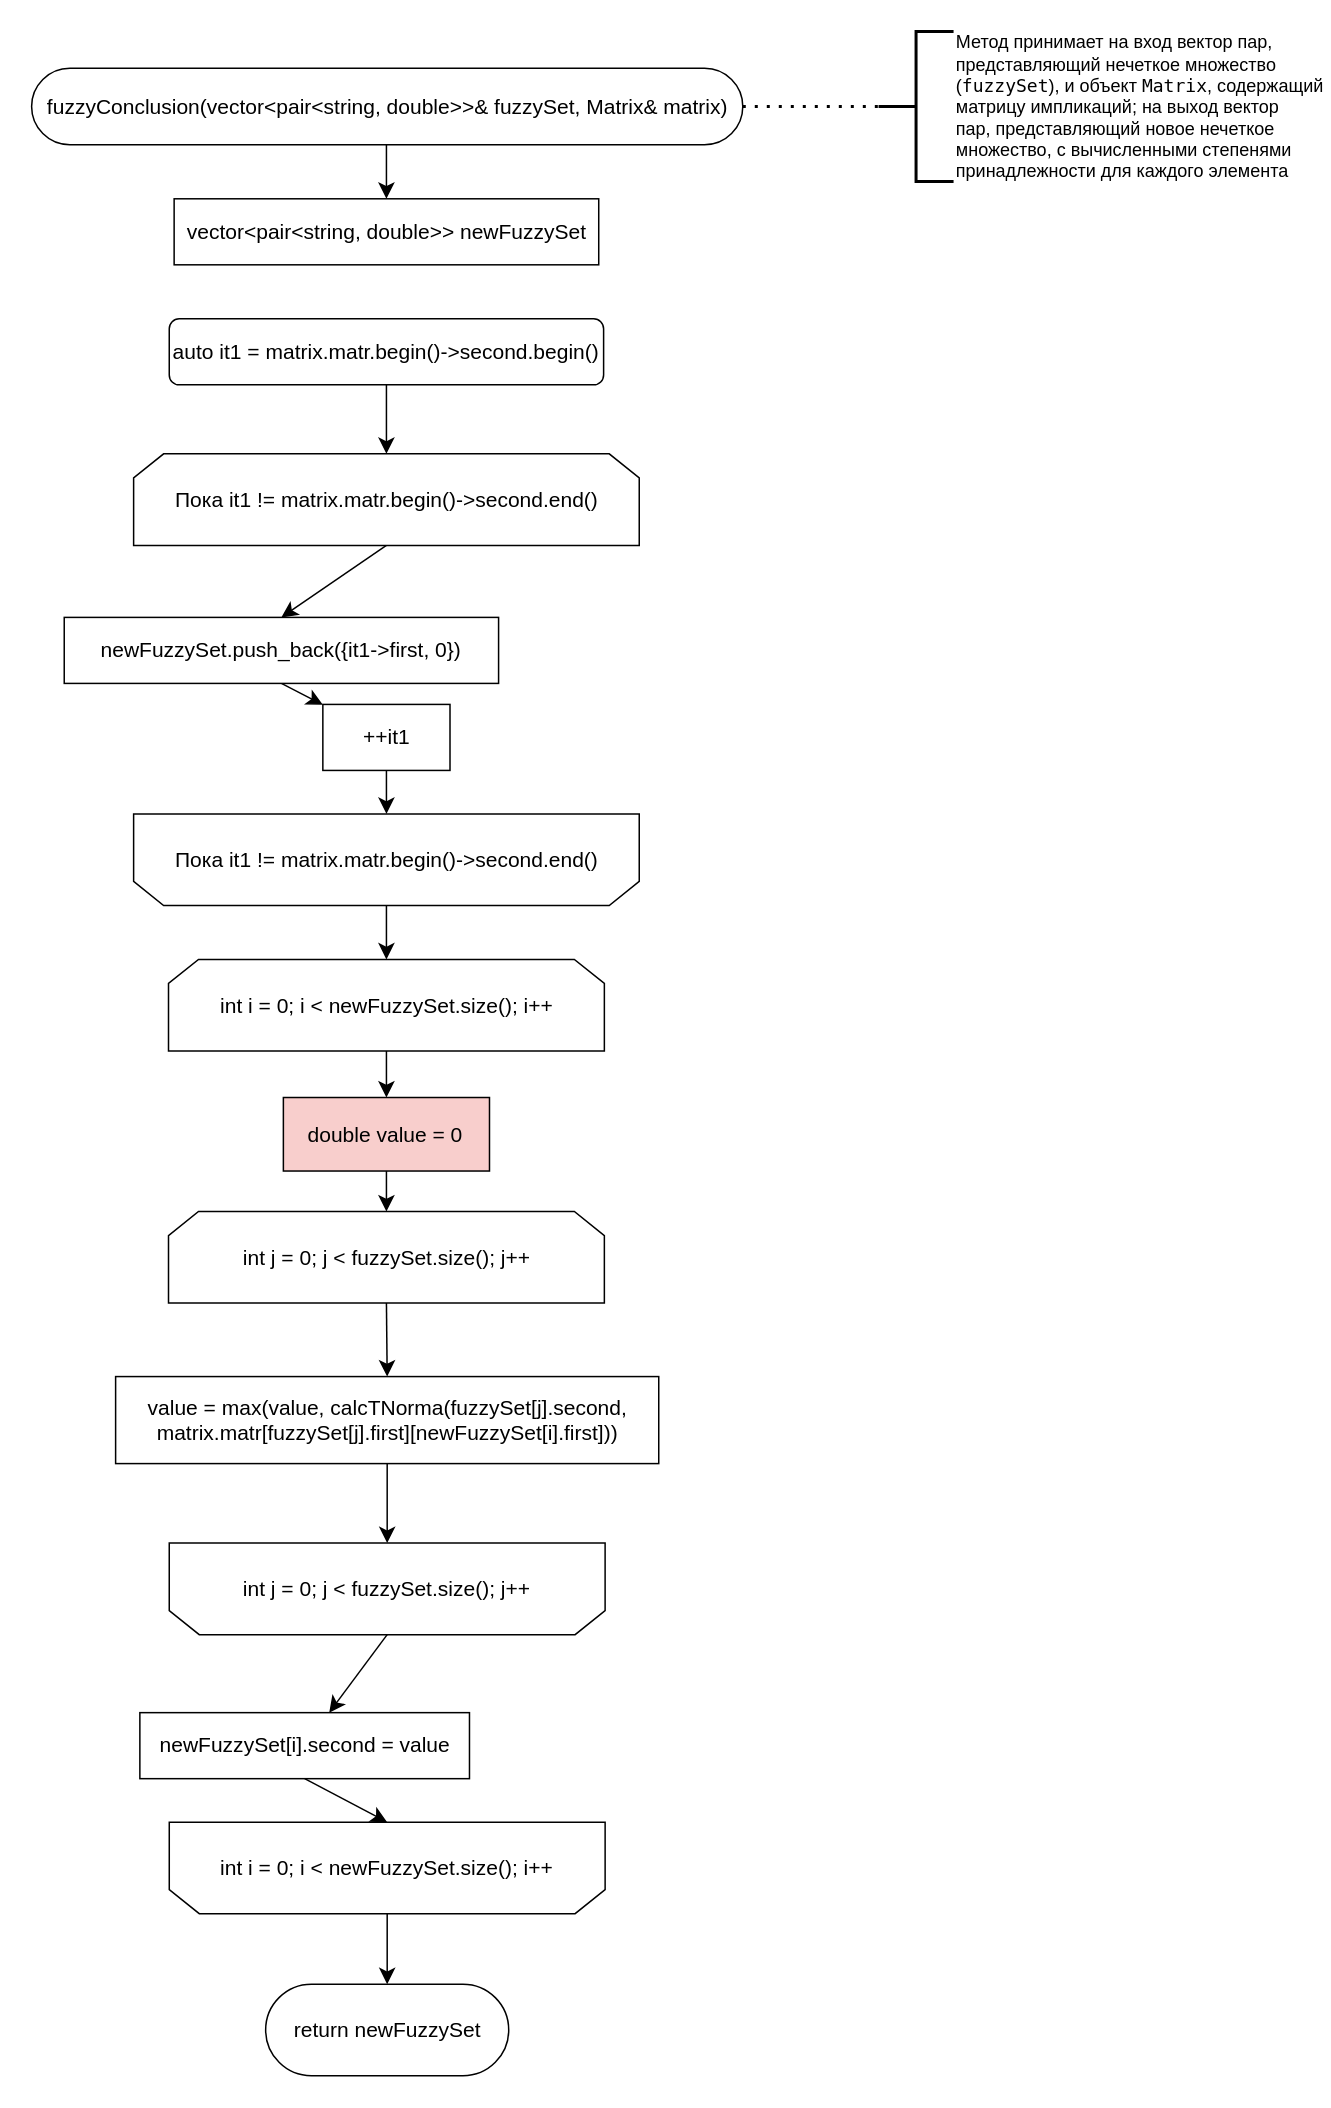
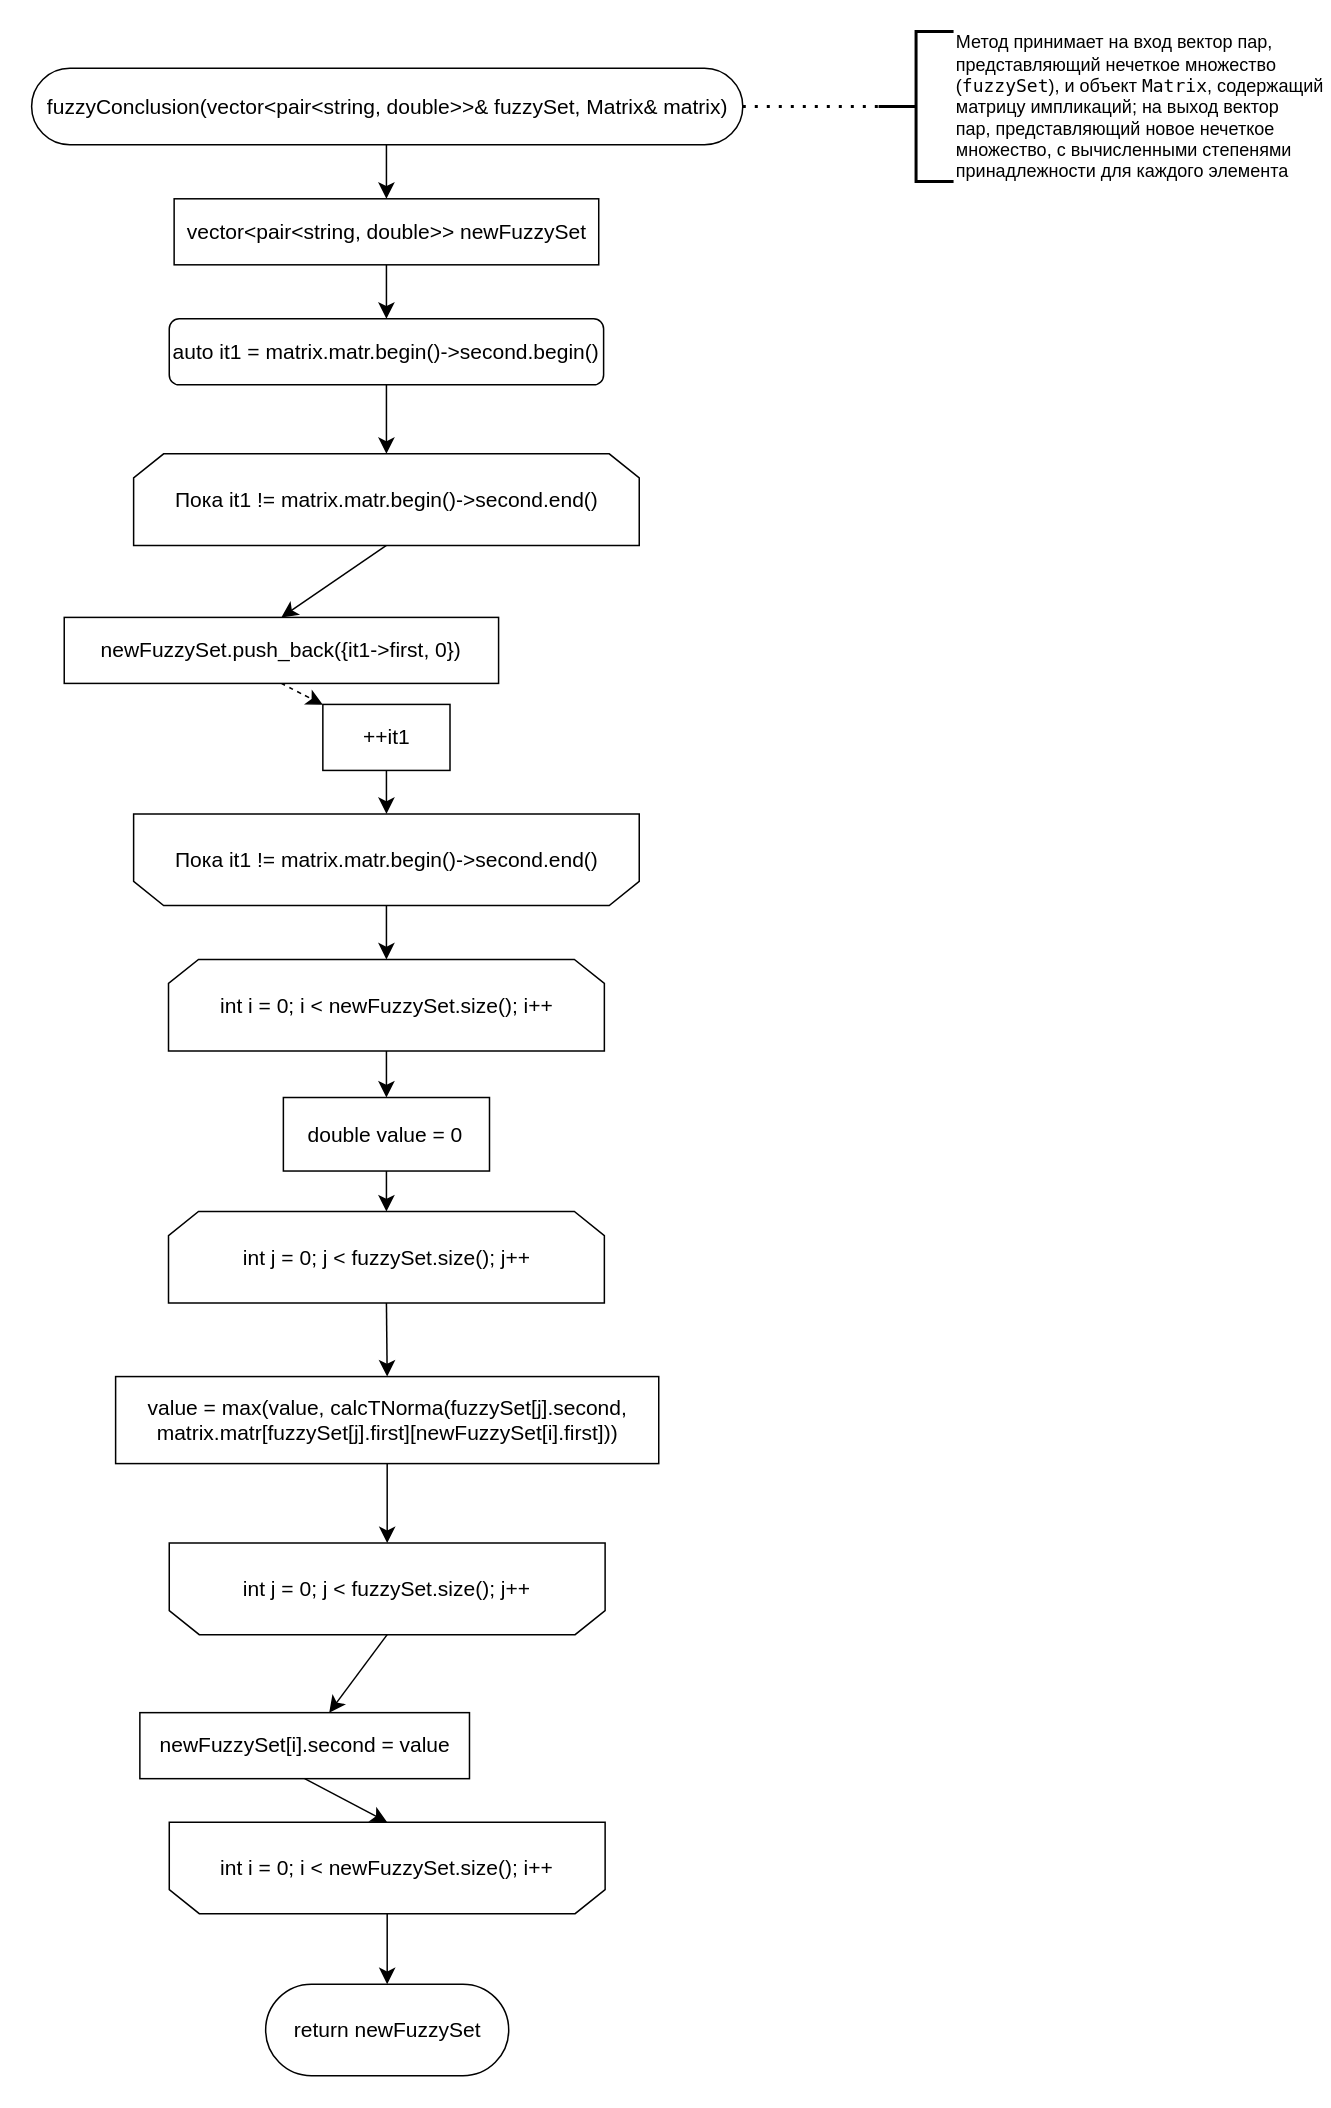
  <mxCell id="0" />
  <mxCell id="1" parent="0" />
  <mxCell id="2" style="edgeStyle=none;curved=1;rounded=0;orthogonalLoop=1;jettySize=auto;html=1;exitX=0.5;exitY=1;exitDx=0;exitDy=0;entryX=0.5;entryY=0;entryDx=0;entryDy=0;fontSize=12;startSize=8;endSize=8;" parent="1" target="4" edge="1"><mxGeometry relative="1" as="geometry"><mxPoint x="257" y="91" as="sourcePoint" /></mxGeometry></mxCell>
+ <mxCell id="3" style="edgeStyle=none;curved=1;rounded=0;orthogonalLoop=1;jettySize=auto;html=1;exitX=0.5;exitY=1;exitDx=0;exitDy=0;fontSize=12;startSize=8;endSize=8;" parent="1" source="4" target="6" edge="1"><mxGeometry relative="1" as="geometry" /></mxCell>
  <mxCell id="4" value="&lt;font style=&quot;font-size: 14px;&quot;&gt;vector&amp;lt;pair&amp;lt;string, double&amp;gt;&amp;gt; newFuzzySet&lt;/font&gt;" style="rounded=0;whiteSpace=wrap;html=1;" parent="1" vertex="1"><mxGeometry x="115.5" y="132" width="283" height="44" as="geometry" /></mxCell>
  <mxCell id="5" style="edgeStyle=none;curved=1;rounded=0;orthogonalLoop=1;jettySize=auto;html=1;exitX=0.5;exitY=1;exitDx=0;exitDy=0;fontSize=12;startSize=8;endSize=8;" parent="1" source="6" target="8" edge="1"><mxGeometry relative="1" as="geometry" /></mxCell>
  <mxCell id="6" value="&lt;font style=&quot;font-size: 14px;&quot;&gt;auto it1 = matrix.matr.begin()-&amp;gt;second.begin()&lt;/font&gt;" style="whiteSpace=wrap;html=1;rounded=1;" parent="1" vertex="1"><mxGeometry x="112.25" y="212" width="289.5" height="44" as="geometry" /></mxCell>
  <mxCell id="7" style="edgeStyle=none;curved=1;rounded=0;orthogonalLoop=1;jettySize=auto;html=1;exitX=0.5;exitY=1;exitDx=0;exitDy=0;entryX=0.5;entryY=0;entryDx=0;entryDy=0;fontSize=12;startSize=8;endSize=8;" parent="1" source="8" target="10" edge="1"><mxGeometry relative="1" as="geometry" /></mxCell>
  <mxCell id="8" value="&lt;font style=&quot;font-size: 14px;&quot;&gt;Пока it1 != matrix.matr.begin()-&amp;gt;second.end()&lt;/font&gt;" style="shape=loopLimit;whiteSpace=wrap;html=1;" parent="1" vertex="1"><mxGeometry x="88.5" y="302" width="337" height="61" as="geometry" /></mxCell>
- <mxCell id="9" style="edgeStyle=none;curved=1;rounded=0;orthogonalLoop=1;jettySize=auto;html=1;exitX=0.5;exitY=1;exitDx=0;exitDy=0;fontSize=12;startSize=8;endSize=8;" parent="1" source="10" target="12" edge="1"><mxGeometry relative="1" as="geometry" /></mxCell>
+ <mxCell id="9" style="edgeStyle=none;curved=1;rounded=0;orthogonalLoop=1;jettySize=auto;html=1;exitX=0.5;exitY=1;exitDx=0;exitDy=0;fontSize=12;startSize=8;endSize=8;dashed=1;" parent="1" source="10" target="12" edge="1"><mxGeometry relative="1" as="geometry" /></mxCell>
  <mxCell id="10" value="&lt;font style=&quot;font-size: 14px;&quot;&gt;newFuzzySet.push_back({it1-&amp;gt;first, 0})&lt;/font&gt;" style="rounded=0;whiteSpace=wrap;html=1;" parent="1" vertex="1"><mxGeometry x="42.25" y="411" width="289.5" height="44" as="geometry" /></mxCell>
  <mxCell id="11" style="edgeStyle=none;curved=1;rounded=0;orthogonalLoop=1;jettySize=auto;html=1;exitX=0.5;exitY=1;exitDx=0;exitDy=0;entryX=0.5;entryY=1;entryDx=0;entryDy=0;fontSize=12;startSize=8;endSize=8;" parent="1" source="12" target="14" edge="1"><mxGeometry relative="1" as="geometry" /></mxCell>
  <mxCell id="12" value="&lt;font style=&quot;font-size: 14px;&quot;&gt;++it1&lt;/font&gt;" style="rounded=0;whiteSpace=wrap;html=1;" parent="1" vertex="1"><mxGeometry x="214.62" y="469" width="84.75" height="44" as="geometry" /></mxCell>
  <mxCell id="13" style="edgeStyle=none;curved=1;rounded=0;orthogonalLoop=1;jettySize=auto;html=1;exitX=0.5;exitY=0;exitDx=0;exitDy=0;entryX=0.5;entryY=0;entryDx=0;entryDy=0;fontSize=12;startSize=8;endSize=8;" parent="1" source="14" target="16" edge="1"><mxGeometry relative="1" as="geometry" /></mxCell>
  <mxCell id="14" value="&lt;font style=&quot;font-size: 14px;&quot;&gt;Пока it1 != matrix.matr.begin()-&amp;gt;second.end()&lt;/font&gt;" style="shape=loopLimit;whiteSpace=wrap;html=1;direction=west;" parent="1" vertex="1"><mxGeometry x="88.5" y="542" width="337" height="61" as="geometry" /></mxCell>
  <mxCell id="15" style="edgeStyle=none;curved=1;rounded=0;orthogonalLoop=1;jettySize=auto;html=1;exitX=0.5;exitY=1;exitDx=0;exitDy=0;fontSize=12;startSize=8;endSize=8;" parent="1" source="16" target="18" edge="1"><mxGeometry relative="1" as="geometry" /></mxCell>
  <mxCell id="16" value="&lt;font style=&quot;font-size: 14px;&quot;&gt;int i = 0; i &amp;lt; newFuzzySet.size(); i++&lt;/font&gt;" style="shape=loopLimit;whiteSpace=wrap;html=1;" parent="1" vertex="1"><mxGeometry x="111.75" y="639" width="290.5" height="61" as="geometry" /></mxCell>
  <mxCell id="17" style="edgeStyle=none;curved=1;rounded=0;orthogonalLoop=1;jettySize=auto;html=1;exitX=0.5;exitY=1;exitDx=0;exitDy=0;entryX=0.5;entryY=0;entryDx=0;entryDy=0;fontSize=12;startSize=8;endSize=8;" parent="1" source="18" target="20" edge="1"><mxGeometry relative="1" as="geometry" /></mxCell>
- <mxCell id="18" value="&lt;font style=&quot;font-size: 14px;&quot;&gt;double value = 0&lt;/font&gt;" style="rounded=0;whiteSpace=wrap;html=1;fillColor=#f8cecc;" parent="1" vertex="1"><mxGeometry x="188.31" y="731" width="137.38" height="49" as="geometry" /></mxCell>
+ <mxCell id="18" value="&lt;font style=&quot;font-size: 14px;&quot;&gt;double value = 0&lt;/font&gt;" style="rounded=0;whiteSpace=wrap;html=1;" parent="1" vertex="1"><mxGeometry x="188.31" y="731" width="137.38" height="49" as="geometry" /></mxCell>
  <mxCell id="19" style="edgeStyle=none;curved=1;rounded=0;orthogonalLoop=1;jettySize=auto;html=1;exitX=0.5;exitY=1;exitDx=0;exitDy=0;entryX=0.5;entryY=0;entryDx=0;entryDy=0;fontSize=12;startSize=8;endSize=8;" parent="1" source="20" target="29" edge="1"><mxGeometry relative="1" as="geometry"><mxPoint x="256.995" y="913" as="targetPoint" /></mxGeometry></mxCell>
  <mxCell id="20" value="&lt;font style=&quot;font-size: 14px;&quot;&gt;int j = 0; j &amp;lt; fuzzySet.size(); j++&lt;/font&gt;" style="shape=loopLimit;whiteSpace=wrap;html=1;" parent="1" vertex="1"><mxGeometry x="111.75" y="807" width="290.5" height="61" as="geometry" /></mxCell>
  <mxCell id="21" style="edgeStyle=none;curved=1;rounded=0;orthogonalLoop=1;jettySize=auto;html=1;exitX=0.5;exitY=1;exitDx=0;exitDy=0;fontSize=12;startSize=8;endSize=8;" parent="1" source="29" target="25" edge="1"><mxGeometry relative="1" as="geometry"><mxPoint x="256.995" y="980" as="sourcePoint" /></mxGeometry></mxCell>
  <mxCell id="22" style="edgeStyle=none;curved=1;rounded=0;orthogonalLoop=1;jettySize=auto;html=1;exitX=0.5;exitY=1;exitDx=0;exitDy=0;entryX=0.5;entryY=1;entryDx=0;entryDy=0;fontSize=12;startSize=8;endSize=8;" parent="1" source="23" target="27" edge="1"><mxGeometry relative="1" as="geometry" /></mxCell>
  <mxCell id="23" value="&lt;font style=&quot;font-size: 14px;&quot;&gt;newFuzzySet[i].second = value&lt;/font&gt;" style="rounded=0;whiteSpace=wrap;html=1;" parent="1" vertex="1"><mxGeometry x="92.66" y="1141" width="219.69" height="44" as="geometry" /></mxCell>
  <mxCell id="24" style="edgeStyle=none;curved=1;rounded=0;orthogonalLoop=1;jettySize=auto;html=1;exitX=0.5;exitY=0;exitDx=0;exitDy=0;fontSize=12;startSize=8;endSize=8;" parent="1" source="25" target="23" edge="1"><mxGeometry relative="1" as="geometry" /></mxCell>
  <mxCell id="25" value="&lt;font style=&quot;font-size: 14px;&quot;&gt;int j = 0; j &amp;lt; fuzzySet.size(); j++&lt;/font&gt;" style="shape=loopLimit;whiteSpace=wrap;html=1;direction=west;" parent="1" vertex="1"><mxGeometry x="112.25" y="1028" width="290.5" height="61" as="geometry" /></mxCell>
  <mxCell id="26" style="edgeStyle=none;curved=1;rounded=0;orthogonalLoop=1;jettySize=auto;html=1;exitX=0.5;exitY=0;exitDx=0;exitDy=0;fontSize=12;startSize=8;endSize=8;entryX=0.5;entryY=0;entryDx=0;entryDy=0;" parent="1" source="27" target="30" edge="1"><mxGeometry relative="1" as="geometry"><mxPoint x="257.17" y="1319" as="targetPoint" /></mxGeometry></mxCell>
  <mxCell id="27" value="&lt;font style=&quot;font-size: 14px;&quot;&gt;int i = 0; i &amp;lt; newFuzzySet.size(); i++&lt;/font&gt;" style="shape=loopLimit;whiteSpace=wrap;html=1;direction=west;" parent="1" vertex="1"><mxGeometry x="112.26" y="1214" width="290.5" height="61" as="geometry" /></mxCell>
  <mxCell id="28" value="&lt;span style=&quot;font-size: 14px;&quot;&gt;fuzzyConclusion(vector&amp;lt;pair&amp;lt;string, double&amp;gt;&amp;gt;&amp;amp; fuzzySet, Matrix&amp;amp; matrix)&lt;/span&gt;" style="rounded=1;whiteSpace=wrap;html=1;arcSize=50;" vertex="1" parent="1"><mxGeometry x="20.51" y="45" width="474" height="51" as="geometry" /></mxCell>
  <mxCell id="29" value="&lt;span style=&quot;font-size: 14px;&quot;&gt;value = max(value, calcTNorma(fuzzySet[j].second, matrix.matr[fuzzySet[j].first][newFuzzySet[i].first]))&lt;/span&gt;" style="rounded=0;whiteSpace=wrap;html=1;" vertex="1" parent="1"><mxGeometry x="76.5" y="917" width="362" height="58" as="geometry" /></mxCell>
  <mxCell id="30" value="&lt;span style=&quot;font-size: 14px;&quot;&gt;return newFuzzySet&lt;/span&gt;" style="rounded=1;whiteSpace=wrap;html=1;arcSize=50;" vertex="1" parent="1"><mxGeometry x="176.5" y="1322" width="162" height="61" as="geometry" /></mxCell>
  <mxCell id="31" value="Метод принимает на вход вектор пар,&amp;nbsp;&lt;div&gt;представляющий нечеткое множество&amp;nbsp;&lt;/div&gt;&lt;div&gt;(&lt;code&gt;fuzzySet&lt;/code&gt;), и объект &lt;code&gt;Matrix&lt;/code&gt;, содержащий&amp;nbsp;&lt;/div&gt;&lt;div&gt;матрицу импликаций; на выход&amp;nbsp;вектор&amp;nbsp;&lt;/div&gt;&lt;div&gt;пар, представляющий новое нечеткое&amp;nbsp;&lt;/div&gt;&lt;div&gt;множество, с вычисленными степенями&amp;nbsp;&lt;/div&gt;&lt;div&gt;принадлежности для каждого элемента&lt;/div&gt;" style="strokeWidth=2;html=1;shape=mxgraph.flowchart.annotation_2;align=left;labelPosition=right;pointerEvents=1;" vertex="1" parent="1"><mxGeometry x="585" y="20.5" width="50" height="100" as="geometry" /></mxCell>
  <mxCell id="32" value="" style="endArrow=none;dashed=1;html=1;dashPattern=1 3;strokeWidth=2;rounded=0;exitX=1;exitY=0.5;exitDx=0;exitDy=0;entryX=0;entryY=0.5;entryDx=0;entryDy=0;entryPerimeter=0;" edge="1" parent="1" source="28" target="31"><mxGeometry width="50" height="50" relative="1" as="geometry"><mxPoint x="515" y="120.5" as="sourcePoint" /><mxPoint x="565" y="70.5" as="targetPoint" /></mxGeometry></mxCell>
